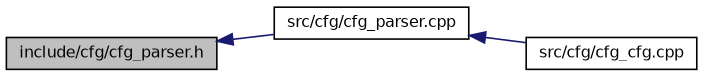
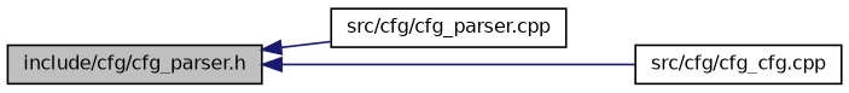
  digraph {
    rankdir=LR
    node [color=black fillcolor=white fontname=Helvetica fontsize=10 shape=record style=filled]
    edge [color=midnightblue dir=back fontname=Helvetica fontsize=10 labelfontname=Helvetica labelfontsize=10 style=solid]
    n1 [fillcolor=grey75 fontcolor=black height=0.2 label="include/cfg/cfg_parser.h" width=0.4]
    n2 [height=0.2 label="src/cfg/cfg_parser.cpp" width=0.4]
    n3 [height=0.2 label="src/cfg/cfg_cfg.cpp" width=0.4]
    n1 -> n2
-   n2 -> n3
+   n1 -> n3
  }
